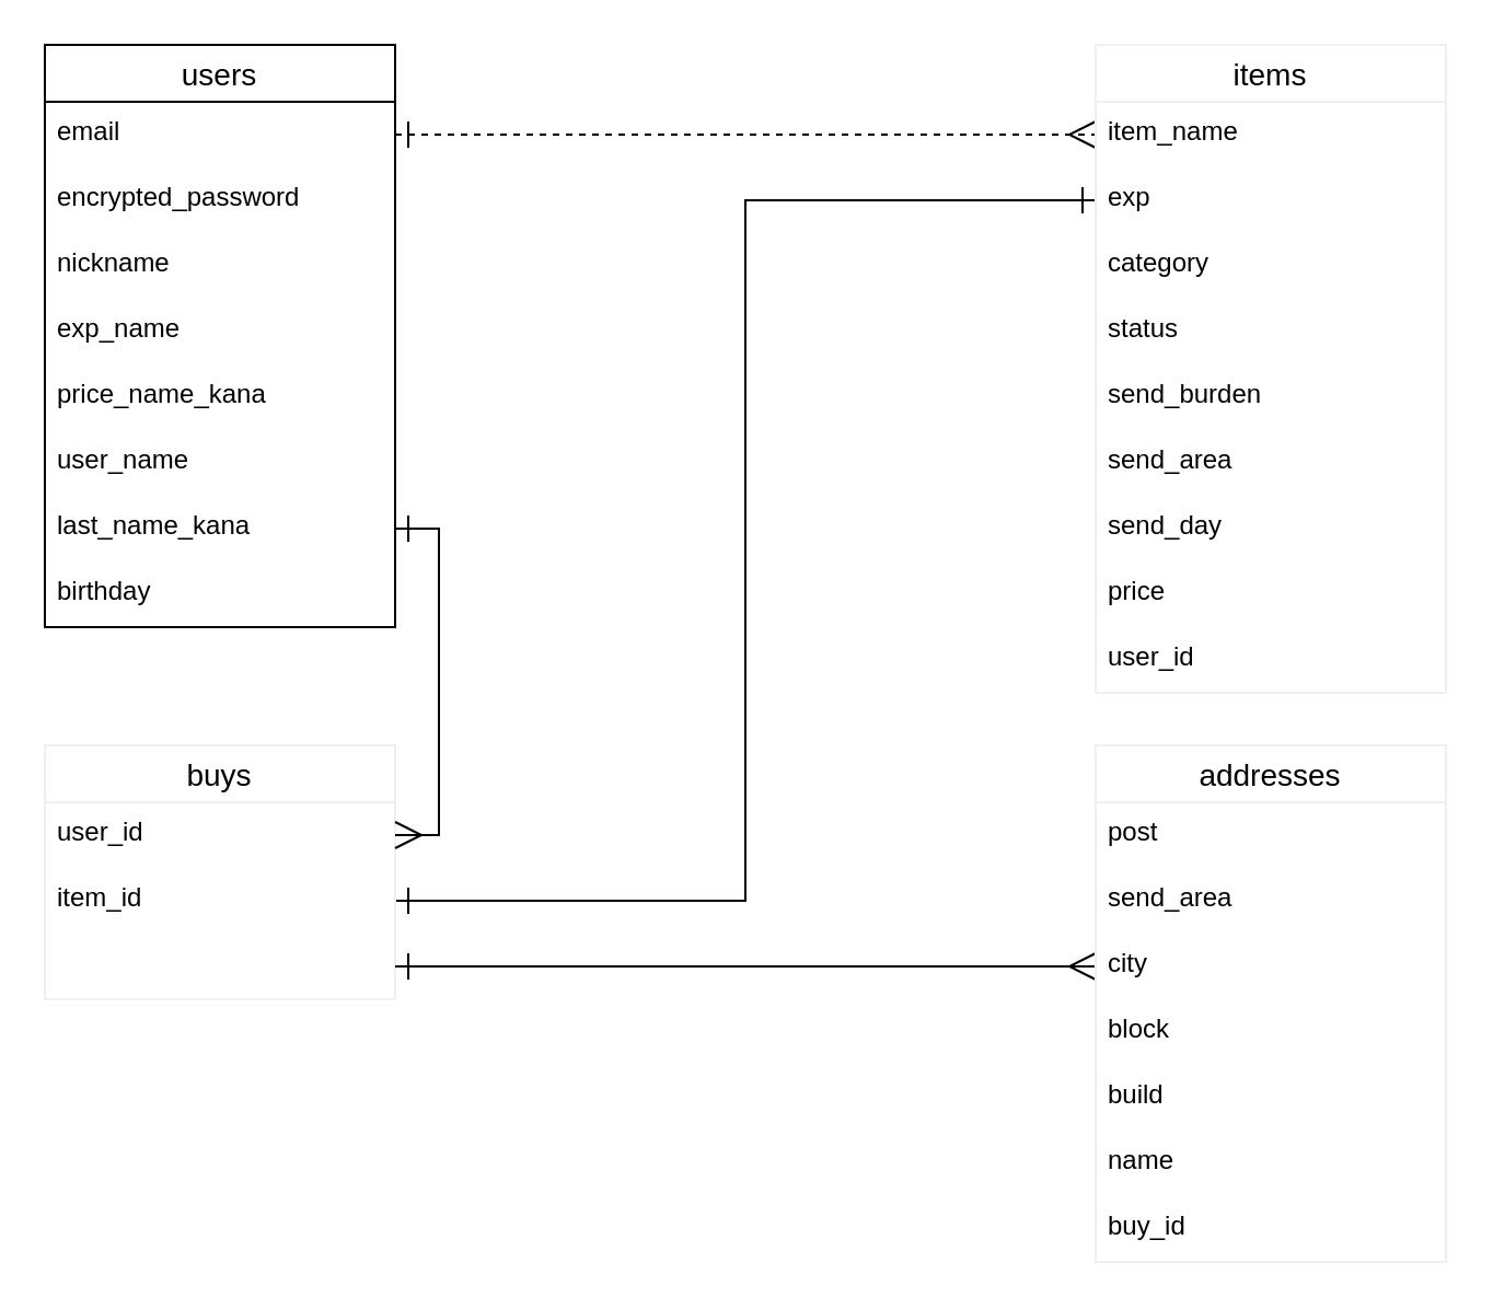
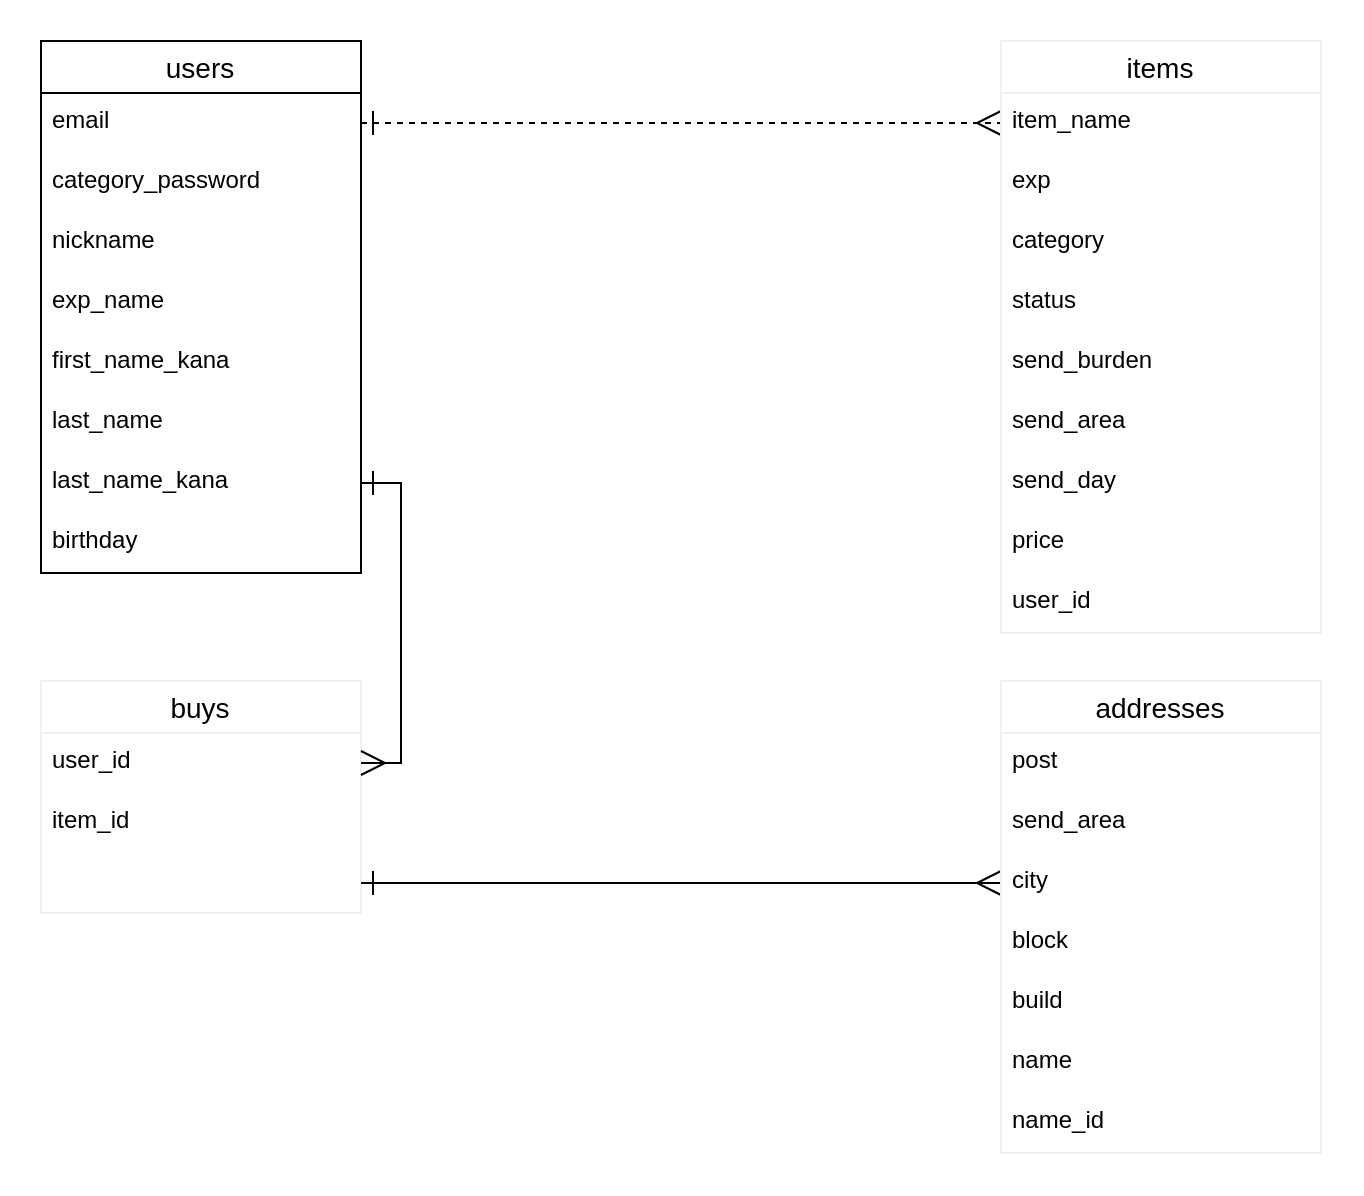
  <mxCell id="0" />
  <mxCell id="1" parent="0" />
  <mxCell id="2" value="users" style="swimlane;fontStyle=0;childLayout=stackLayout;horizontal=1;startSize=26;horizontalStack=0;resizeParent=1;resizeParentMax=0;resizeLast=0;collapsible=1;marginBottom=0;align=center;fontSize=14;" parent="1" vertex="1"><mxGeometry x="20" y="20" width="160" height="266" as="geometry" /></mxCell>
  <mxCell id="3" value="email" style="text;strokeColor=none;fillColor=none;spacingLeft=4;spacingRight=4;overflow=hidden;rotatable=0;points=[[0,0.5],[1,0.5]];portConstraint=eastwest;fontSize=12;" parent="2" vertex="1"><mxGeometry y="26" width="160" height="30" as="geometry" /></mxCell>
- <mxCell id="4" value="encrypted_password" style="text;strokeColor=none;fillColor=none;spacingLeft=4;spacingRight=4;overflow=hidden;rotatable=0;points=[[0,0.5],[1,0.5]];portConstraint=eastwest;fontSize=12;" parent="2" vertex="1"><mxGeometry y="56" width="160" height="30" as="geometry" /></mxCell>
+ <mxCell id="4" value="category_password" style="text;strokeColor=none;fillColor=none;spacingLeft=4;spacingRight=4;overflow=hidden;rotatable=0;points=[[0,0.5],[1,0.5]];portConstraint=eastwest;fontSize=12;" parent="2" vertex="1"><mxGeometry y="56" width="160" height="30" as="geometry" /></mxCell>
  <mxCell id="5" value="nickname" style="text;strokeColor=none;fillColor=none;spacingLeft=4;spacingRight=4;overflow=hidden;rotatable=0;points=[[0,0.5],[1,0.5]];portConstraint=eastwest;fontSize=12;" parent="2" vertex="1"><mxGeometry y="86" width="160" height="30" as="geometry" /></mxCell>
  <mxCell id="6" value="exp_name" style="align=left;verticalAlign=top;fillColor=none;strokeColor=none;spacingRight=4;spacingLeft=4;" vertex="1" parent="2"><mxGeometry y="116" width="160" height="30" as="geometry" /></mxCell>
- <mxCell id="7" value="price_name_kana" style="align=left;verticalAlign=top;fillColor=none;strokeColor=none;spacingLeft=4;spacingRight=4;" vertex="1" parent="2"><mxGeometry y="146" width="160" height="30" as="geometry" /></mxCell>
- <mxCell id="8" value="user_name" style="align=left;verticalAlign=top;fillColor=none;strokeColor=none;spacingLeft=4;spacingRight=4;" vertex="1" parent="2"><mxGeometry y="176" width="160" height="30" as="geometry" /></mxCell>
+ <mxCell id="7" value="first_name_kana" style="align=left;verticalAlign=top;fillColor=none;strokeColor=none;spacingLeft=4;spacingRight=4;" vertex="1" parent="2"><mxGeometry y="146" width="160" height="30" as="geometry" /></mxCell>
+ <mxCell id="8" value="last_name" style="align=left;verticalAlign=top;fillColor=none;strokeColor=none;spacingLeft=4;spacingRight=4;" vertex="1" parent="2"><mxGeometry y="176" width="160" height="30" as="geometry" /></mxCell>
  <mxCell id="9" value="last_name_kana" style="align=left;verticalAlign=top;fillColor=none;strokeColor=none;spacingLeft=4;spacingRight=4;" vertex="1" parent="2"><mxGeometry y="206" width="160" height="30" as="geometry" /></mxCell>
  <mxCell id="10" value="birthday" style="align=left;verticalAlign=top;fillColor=none;strokeColor=none;spacingLeft=4;spacingRight=4;" vertex="1" parent="2"><mxGeometry y="236" width="160" height="30" as="geometry" /></mxCell>
  <mxCell id="11" style="edgeStyle=orthogonalEdgeStyle;rounded=0;jumpSize=6;orthogonalLoop=1;jettySize=auto;html=1;exitX=1;exitY=0.5;exitDx=0;exitDy=0;entryX=0;entryY=0.5;entryDx=0;entryDy=0;startArrow=ERone;startFill=0;startSize=10;endArrow=ERmany;endFill=0;endSize=10;strokeWidth=1;fontSize=12;dashed=1;" parent="1" source="3" target="14" edge="1"><mxGeometry relative="1" as="geometry" /></mxCell>
- <mxCell id="12" style="edgeStyle=orthogonalEdgeStyle;rounded=0;jumpSize=6;orthogonalLoop=1;jettySize=auto;html=1;exitX=1;exitY=0.5;exitDx=0;exitDy=0;entryX=0;entryY=0.5;entryDx=0;entryDy=0;startArrow=ERone;startFill=0;startSize=10;endArrow=ERone;endFill=0;endSize=10;strokeWidth=1;fontSize=12;" parent="1" source="25" target="15" edge="1"><mxGeometry relative="1" as="geometry" /></mxCell>
  <mxCell id="13" value="items" style="swimlane;fontStyle=0;childLayout=stackLayout;horizontal=1;startSize=26;horizontalStack=0;resizeParent=1;resizeParentMax=0;resizeLast=0;collapsible=1;marginBottom=0;align=center;fontSize=14;strokeColor=#f0f0f0;" parent="1" vertex="1"><mxGeometry x="500" y="20" width="160" height="296" as="geometry" /></mxCell>
  <mxCell id="14" value="item_name" style="text;strokeColor=none;fillColor=none;spacingLeft=4;spacingRight=4;overflow=hidden;rotatable=0;points=[[0,0.5],[1,0.5]];portConstraint=eastwest;fontSize=12;" parent="13" vertex="1"><mxGeometry y="26" width="160" height="30" as="geometry" /></mxCell>
  <mxCell id="15" value="exp" style="text;strokeColor=none;fillColor=none;spacingLeft=4;spacingRight=4;overflow=hidden;rotatable=0;points=[[0,0.5],[1,0.5]];portConstraint=eastwest;fontSize=12;" parent="13" vertex="1"><mxGeometry y="56" width="160" height="30" as="geometry" /></mxCell>
  <mxCell id="16" value="category" style="align=left;fillColor=none;fontSize=12;verticalAlign=top;spacingLeft=4;spacingRight=4;strokeColor=none;" parent="13" vertex="1"><mxGeometry y="86" width="160" height="30" as="geometry" /></mxCell>
  <mxCell id="17" value="status" style="align=left;fillColor=none;strokeColor=none;verticalAlign=top;spacingLeft=4;spacingRight=4;" vertex="1" parent="13"><mxGeometry y="116" width="160" height="30" as="geometry" /></mxCell>
  <mxCell id="18" value="send_burden" style="align=left;fillColor=none;strokeColor=none;verticalAlign=top;spacingLeft=4;spacingRight=4;" vertex="1" parent="13"><mxGeometry y="146" width="160" height="30" as="geometry" /></mxCell>
  <mxCell id="19" value="send_area" style="align=left;fillColor=none;strokeColor=none;verticalAlign=top;spacingLeft=4;spacingRight=4;" vertex="1" parent="13"><mxGeometry y="176" width="160" height="30" as="geometry" /></mxCell>
  <mxCell id="20" value="send_day" style="align=left;fillColor=none;strokeColor=none;verticalAlign=top;spacingLeft=4;spacingRight=4;" vertex="1" parent="13"><mxGeometry y="206" width="160" height="30" as="geometry" /></mxCell>
  <mxCell id="21" value="price" style="align=left;fillColor=none;strokeColor=none;verticalAlign=top;spacingLeft=4;spacingRight=4;" vertex="1" parent="13"><mxGeometry y="236" width="160" height="30" as="geometry" /></mxCell>
  <mxCell id="22" value="user_id" style="align=left;fillColor=none;strokeColor=none;verticalAlign=top;spacingLeft=4;spacingRight=4;" vertex="1" parent="13"><mxGeometry y="266" width="160" height="30" as="geometry" /></mxCell>
  <mxCell id="23" value="buys" style="swimlane;fontStyle=0;childLayout=stackLayout;horizontal=1;startSize=26;horizontalStack=0;resizeParent=1;resizeParentMax=0;resizeLast=0;collapsible=1;marginBottom=0;align=center;fontSize=14;strokeColor=#f0f0f0;" parent="1" vertex="1"><mxGeometry x="20" y="340" width="160" height="116" as="geometry" /></mxCell>
  <mxCell id="24" value="user_id" style="text;strokeColor=none;fillColor=none;spacingLeft=4;spacingRight=4;overflow=hidden;rotatable=0;points=[[0,0.5],[1,0.5]];portConstraint=eastwest;fontSize=12;" parent="23" vertex="1"><mxGeometry y="26" width="160" height="30" as="geometry" /></mxCell>
  <mxCell id="25" value="item_id" style="text;strokeColor=none;fillColor=none;spacingLeft=4;spacingRight=4;overflow=hidden;rotatable=0;points=[[0,0.5],[1,0.5]];portConstraint=eastwest;fontSize=12;" parent="23" vertex="1"><mxGeometry y="56" width="160" height="30" as="geometry" /></mxCell>
  <mxCell id="26" value=" " style="text;strokeColor=none;fillColor=none;spacingLeft=4;spacingRight=4;overflow=hidden;rotatable=0;points=[[0,0.5],[1,0.5]];portConstraint=eastwest;fontSize=12;" vertex="1" parent="23"><mxGeometry y="86" width="160" height="30" as="geometry" /></mxCell>
  <mxCell id="27" style="edgeStyle=orthogonalEdgeStyle;rounded=0;orthogonalLoop=1;jettySize=auto;html=1;exitX=1;exitY=0.5;exitDx=0;exitDy=0;entryX=1;entryY=0.5;entryDx=0;entryDy=0;startArrow=ERone;startFill=0;startSize=10;endArrow=ERmany;endFill=0;endSize=10;" edge="1" parent="1" source="9" target="24"><mxGeometry relative="1" as="geometry" /></mxCell>
  <mxCell id="28" style="edgeStyle=orthogonalEdgeStyle;rounded=0;orthogonalLoop=1;jettySize=auto;html=1;exitX=1;exitY=0.5;exitDx=0;exitDy=0;entryX=0;entryY=0.5;entryDx=0;entryDy=0;startArrow=ERone;startFill=0;startSize=10;endArrow=ERmany;endFill=0;endSize=10;" edge="1" parent="1" source="26" target="32"><mxGeometry relative="1" as="geometry" /></mxCell>
  <mxCell id="29" value="addresses" style="swimlane;fontStyle=0;childLayout=stackLayout;horizontal=1;startSize=26;horizontalStack=0;resizeParent=1;resizeParentMax=0;resizeLast=0;collapsible=1;marginBottom=0;align=center;fontSize=14;strokeColor=#f0f0f0;" parent="1" vertex="1"><mxGeometry x="500" y="340" width="160" height="236" as="geometry" /></mxCell>
  <mxCell id="30" value="post" style="text;strokeColor=none;fillColor=none;spacingLeft=4;spacingRight=4;overflow=hidden;rotatable=0;points=[[0,0.5],[1,0.5]];portConstraint=eastwest;fontSize=12;" parent="29" vertex="1"><mxGeometry y="26" width="160" height="30" as="geometry" /></mxCell>
  <mxCell id="31" value="send_area" style="align=left;fillColor=none;strokeColor=none;verticalAlign=top;spacingLeft=4;spacingRight=4;" vertex="1" parent="29"><mxGeometry y="56" width="160" height="30" as="geometry" /></mxCell>
  <mxCell id="32" value="city" style="text;strokeColor=none;fillColor=none;spacingLeft=4;spacingRight=4;overflow=hidden;rotatable=0;points=[[0,0.5],[1,0.5]];portConstraint=eastwest;fontSize=12;" parent="29" vertex="1"><mxGeometry y="86" width="160" height="30" as="geometry" /></mxCell>
  <mxCell id="33" value="block" style="align=left;fillColor=none;strokeColor=none;verticalAlign=top;spacingLeft=4;spacingRight=4;" vertex="1" parent="29"><mxGeometry y="116" width="160" height="30" as="geometry" /></mxCell>
  <mxCell id="34" value="build" style="align=left;fillColor=none;strokeColor=none;verticalAlign=top;spacingLeft=4;spacingRight=4;" vertex="1" parent="29"><mxGeometry y="146" width="160" height="30" as="geometry" /></mxCell>
  <mxCell id="35" value="name" style="align=left;fillColor=none;strokeColor=none;verticalAlign=top;spacingLeft=4;spacingRight=4;" vertex="1" parent="29"><mxGeometry y="176" width="160" height="30" as="geometry" /></mxCell>
- <mxCell id="36" value="buy_id" style="align=left;fillColor=none;strokeColor=none;verticalAlign=top;spacingLeft=4;spacingRight=4;" vertex="1" parent="29"><mxGeometry y="206" width="160" height="30" as="geometry" /></mxCell>
+ <mxCell id="36" value="name_id" style="align=left;fillColor=none;strokeColor=none;verticalAlign=top;spacingLeft=4;spacingRight=4;" vertex="1" parent="29"><mxGeometry y="206" width="160" height="30" as="geometry" /></mxCell>
